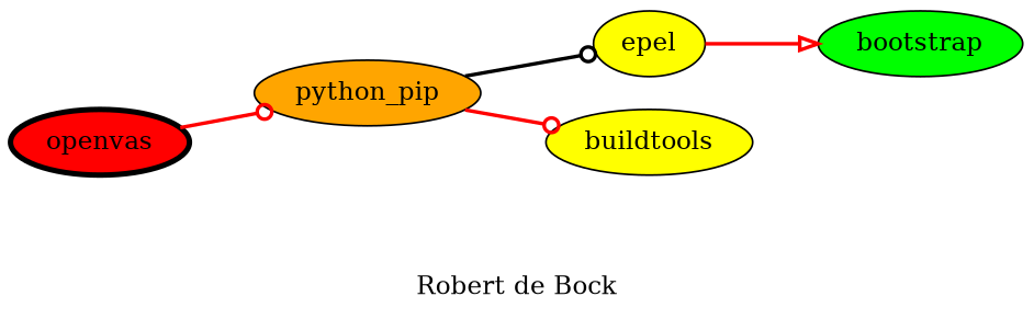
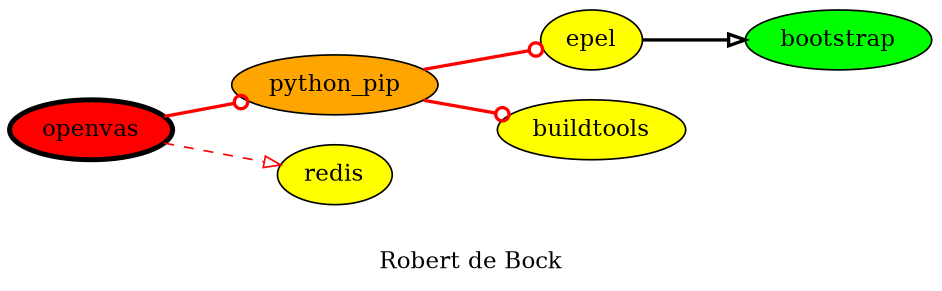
  digraph {
    label="Robert de Bock"
    rankdir=LR
    node [fillcolor=yellow style=filled]
    edge [arrowhead=odot color=red style=bold]
    bootstrap [fillcolor=green]
    epel
    python_pip [fillcolor=orange]
    buildtools
    openvas [fillcolor=red penwidth=3]
-   epel -> bootstrap [arrowhead=onormal]
-   python_pip -> epel [color=black]
+   redis
+   epel -> bootstrap [arrowhead=onormal color=black]
+   python_pip -> epel
    python_pip -> buildtools
    openvas -> python_pip
+   openvas -> redis [arrowhead=onormal style=dashed]
  }
